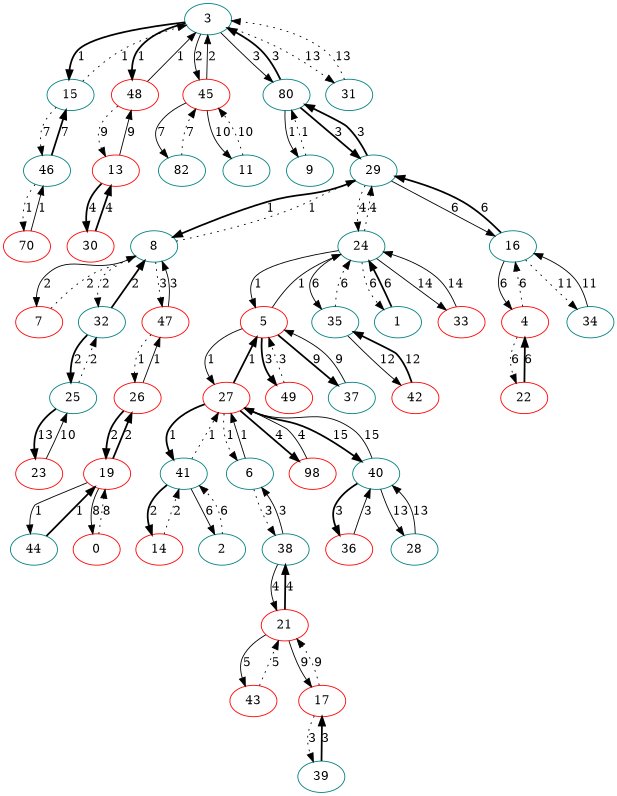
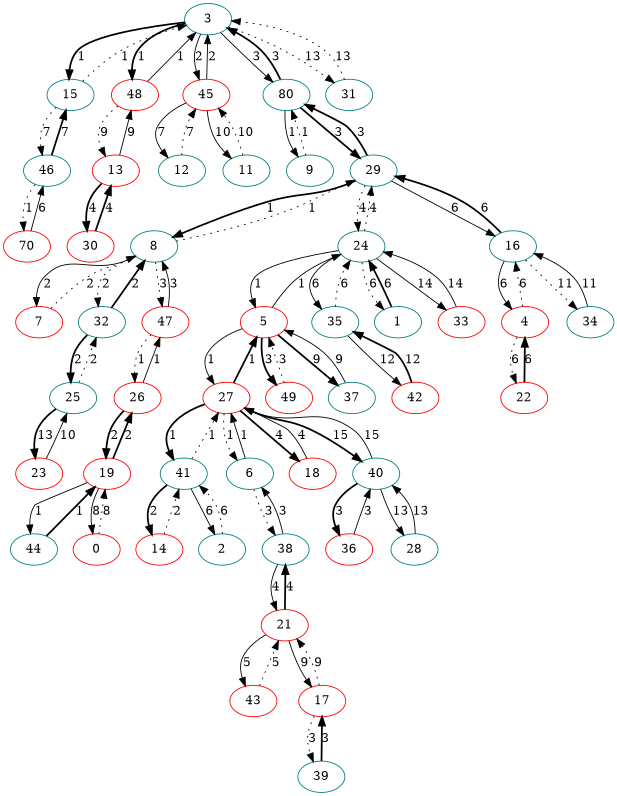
  digraph {
    node [color=teal]
    edge [style=solid]
    3
    15
    48 [color=red]
    45 [color=red]
    n5 [label=80]
    31
    46
    13 [color=red]
-   12 [label=82]
+   12
    11
    9
    29
    n13 [color=red label=70]
    30 [color=red]
    8
    24
    16
    7 [color=red]
    32
    47 [color=red]
    5 [color=red]
    35
    1
    33 [color=red]
    4 [color=red]
    34
    25
    26 [color=red]
    23 [color=red]
    19 [color=red]
    44
    0 [color=red]
    27 [color=red]
    49 [color=red]
    37
    42 [color=red]
    41
    6
-   18 [color=red label=98]
+   18 [color=red]
    40
    14 [color=red]
    2
    38
    36 [color=red]
    28
    21 [color=red]
    43 [color=red]
    17 [color=red]
    39
    22 [color=red]
    3 -> 15 [label=1 style=bold]
    3 -> 48 [label=1 style=bold]
    3 -> 45 [label=2]
    3 -> n5 [label=3]
    3 -> 31 [label=13 style=dotted]
    15 -> 3 [label=1 style=dotted]
    15 -> 46 [label=7 style=dotted]
    48 -> 3 [label=1]
    48 -> 13 [label=9 style=dotted]
    45 -> 3 [label=2]
    45 -> 12 [label=7]
    45 -> 11 [label=10]
    n5 -> 3 [label=3 style=bold]
    n5 -> 9 [label=1]
    n5 -> 29 [label=3 style=bold]
    31 -> 3 [label=13 style=dotted]
    46 -> 15 [label=7 style=bold]
    46 -> n13 [label=1 style=dotted]
    13 -> 48 [label=9]
    13 -> 30 [label=4 style=bold]
    12 -> 45 [label=7 style=dotted]
    11 -> 45 [label=10 style=dotted]
    9 -> n5 [label=1 style=dotted]
    29 -> n5 [label=3 style=bold]
    29 -> 8 [label=1 style=bold]
    29 -> 24 [label=4 style=dotted]
    29 -> 16 [label=6]
-   n13 -> 46 [label=1]
+   n13 -> 46 [label=6]
    30 -> 13 [label=4 style=bold]
    8 -> 29 [label=1 style=dotted]
    8 -> 7 [label=2]
    8 -> 32 [label=2 style=dotted]
    8 -> 47 [label=3 style=dotted]
    24 -> 29 [label=4 style=dotted]
    24 -> 5 [label=1]
    24 -> 35 [label=6]
    24 -> 1 [label=6 style=dotted]
    24 -> 33 [label=14]
    16 -> 29 [label=6 style=bold]
    16 -> 4 [label=6]
    16 -> 34 [label=11 style=dotted]
    7 -> 8 [label=2 style=dotted]
    32 -> 8 [label=2 style=bold]
    32 -> 25 [label=2 style=bold]
    47 -> 8 [label=3]
    47 -> 26 [label=1 style=dotted]
    5 -> 24 [label=1]
    5 -> 27 [label=1]
    5 -> 49 [label=3 style=bold]
    5 -> 37 [label=9 style=bold]
    35 -> 24 [label=6 style=dotted]
    35 -> 42 [label=12]
    1 -> 24 [label=6 style=bold]
    33 -> 24 [label=14]
    4 -> 16 [label=6 style=dotted]
    4 -> 22 [label=6 style=dotted]
    34 -> 16 [label=11]
    25 -> 32 [label=2 style=dotted]
    25 -> 23 [label=13 style=bold]
    26 -> 47 [label=1]
    26 -> 19 [label=2 style=bold]
    23 -> 25 [label=10]
    19 -> 26 [label=2 style=bold]
    19 -> 44 [label=1]
    19 -> 0 [label=8]
    44 -> 19 [label=1 style=bold]
    0 -> 19 [label=8 style=dotted]
    27 -> 5 [label=1 style=bold]
    27 -> 41 [label=1 style=bold]
    27 -> 6 [label=1 style=dotted]
    27 -> 18 [label=4 style=bold]
    27 -> 40 [label=15 style=bold]
    49 -> 5 [label=3 style=dotted]
    37 -> 5 [label=9]
    42 -> 35 [label=12 style=bold]
    41 -> 27 [label=1 style=dotted]
    41 -> 14 [label=2 style=bold]
    41 -> 2 [label=6]
    6 -> 27 [label=1]
    6 -> 38 [label=3 style=dotted]
    18 -> 27 [label=4]
    40 -> 27 [label=15]
    40 -> 36 [label=3 style=bold]
    40 -> 28 [label=13]
    14 -> 41 [label=2 style=dotted]
    2 -> 41 [label=6 style=dotted]
    38 -> 6 [label=3]
    38 -> 21 [label=4]
    36 -> 40 [label=3]
    28 -> 40 [label=13]
    21 -> 38 [label=4 style=bold]
    21 -> 43 [label=5]
    21 -> 17 [label=9]
    43 -> 21 [label=5 style=dotted]
    17 -> 21 [label=9 style=dotted]
    17 -> 39 [label=3 style=dotted]
    39 -> 17 [label=3 style=bold]
    22 -> 4 [label=6 style=bold]
  }
